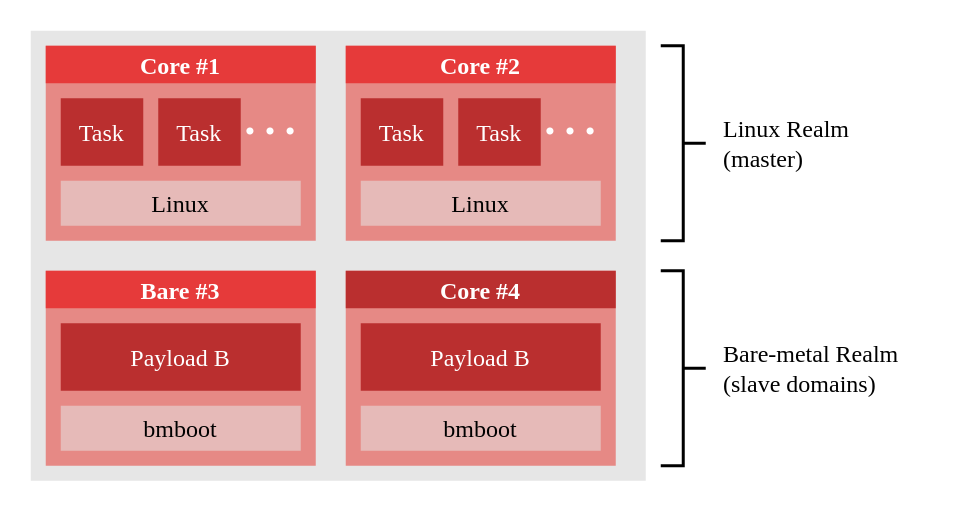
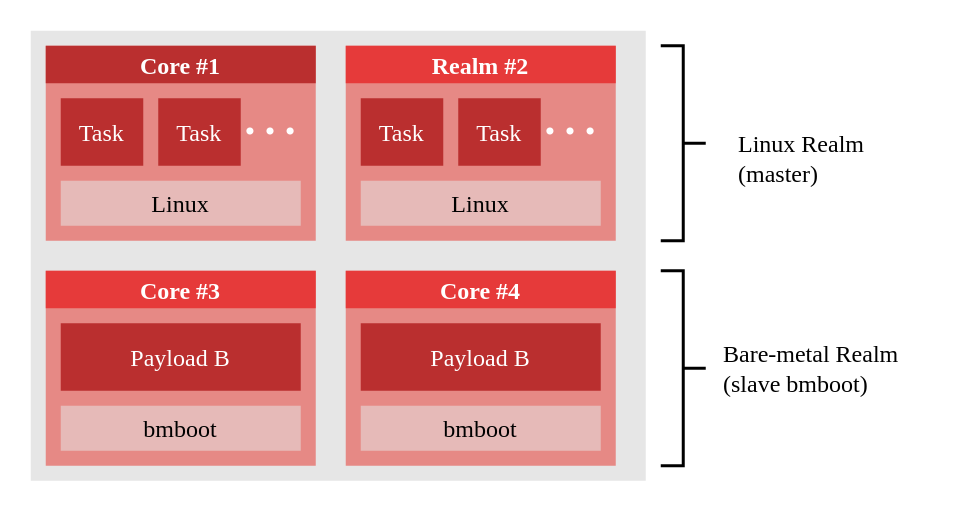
  <mxCell id="0" />
  <mxCell id="1" parent="0" />
  <mxCell id="2" value="" style="rounded=0;whiteSpace=wrap;html=1;strokeColor=none;fillColor=#E6E6E6;verticalAlign=top;fontStyle=0;fontFamily=Helvetica Now Display;fontSize=16;" parent="1" vertex="1"><mxGeometry x="20" y="20" width="410" height="300" as="geometry" /></mxCell>
  <mxCell id="3" value="" style="rounded=0;whiteSpace=wrap;html=1;fontFamily=Helvetica Now Display;fontSize=16;strokeColor=none;fillColor=#E68985;" parent="1" vertex="1"><mxGeometry x="30" y="30" width="180" height="130" as="geometry" /></mxCell>
- <mxCell id="4" value="Core #1" style="rounded=0;whiteSpace=wrap;html=1;fontFamily=Helvetica Now Display;fontSize=16;strokeColor=none;fillColor=#E63A3A;fontStyle=1;fontColor=#FFFFFF;" parent="1" vertex="1"><mxGeometry x="30" y="30" width="180" height="25" as="geometry" /></mxCell>
+ <mxCell id="4" value="Core #1" style="rounded=0;whiteSpace=wrap;html=1;fontFamily=Helvetica Now Display;fontSize=16;strokeColor=none;fillColor=#ba2f2f;fontStyle=1;fontColor=#FFFFFF;" parent="1" vertex="1"><mxGeometry x="30" y="30" width="180" height="25" as="geometry" /></mxCell>
  <mxCell id="5" value="Task" style="rounded=0;whiteSpace=wrap;html=1;fontFamily=Helvetica Now Display;fontSize=16;strokeColor=none;fontColor=#FFFFFF;fontStyle=0;fillColor=#BA2F2F;" parent="1" vertex="1"><mxGeometry x="40" y="65" width="55" height="45" as="geometry" /></mxCell>
  <mxCell id="6" value="Task" style="rounded=0;whiteSpace=wrap;html=1;fontFamily=Helvetica Now Display;fontSize=16;strokeColor=none;fontColor=#FFFFFF;fillColor=#BA2F2F;" parent="1" vertex="1"><mxGeometry x="105" y="65" width="55" height="45" as="geometry" /></mxCell>
  <mxCell id="7" value="…" style="text;html=1;strokeColor=none;fillColor=none;align=center;verticalAlign=bottom;whiteSpace=wrap;rounded=0;fontFamily=Helvetica Now Display;fontSize=40;fontColor=#FFFFFF;" parent="1" vertex="1"><mxGeometry x="160" y="72" width="40" height="30" as="geometry" /></mxCell>
  <mxCell id="8" value="Linux" style="rounded=0;whiteSpace=wrap;html=1;fontFamily=Helvetica Now Display;fontSize=16;strokeColor=none;fillColor=#E6BAB8;" parent="1" vertex="1"><mxGeometry x="40" y="120" width="160" height="30" as="geometry" /></mxCell>
  <mxCell id="9" value="" style="rounded=0;whiteSpace=wrap;html=1;fontFamily=Helvetica Now Display;fontSize=16;strokeColor=none;fillColor=#E68985;" parent="1" vertex="1"><mxGeometry x="230" y="30" width="180" height="130" as="geometry" /></mxCell>
- <mxCell id="10" value="Core #2" style="rounded=0;whiteSpace=wrap;html=1;fontFamily=Helvetica Now Display;fontSize=16;strokeColor=none;fillColor=#E63A3A;fontStyle=1;fontColor=#FFFFFF;" parent="1" vertex="1"><mxGeometry x="230" y="30" width="180" height="25" as="geometry" /></mxCell>
+ <mxCell id="10" value="Realm #2" style="rounded=0;whiteSpace=wrap;html=1;fontFamily=Helvetica Now Display;fontSize=16;strokeColor=none;fillColor=#E63A3A;fontStyle=1;fontColor=#FFFFFF;" parent="1" vertex="1"><mxGeometry x="230" y="30" width="180" height="25" as="geometry" /></mxCell>
  <mxCell id="11" value="Task" style="rounded=0;whiteSpace=wrap;html=1;fontFamily=Helvetica Now Display;fontSize=16;strokeColor=none;fontColor=#FFFFFF;fillColor=#BA2F2F;" parent="1" vertex="1"><mxGeometry x="240" y="65" width="55" height="45" as="geometry" /></mxCell>
  <mxCell id="12" value="Task" style="rounded=0;whiteSpace=wrap;html=1;fontFamily=Helvetica Now Display;fontSize=16;strokeColor=none;fontColor=#FFFFFF;fillColor=#BA2F2F;" parent="1" vertex="1"><mxGeometry x="305" y="65" width="55" height="45" as="geometry" /></mxCell>
  <mxCell id="13" value="…" style="text;html=1;strokeColor=none;fillColor=none;align=center;verticalAlign=bottom;whiteSpace=wrap;rounded=0;fontFamily=Helvetica Now Display;fontSize=40;fontColor=#FFFFFF;" parent="1" vertex="1"><mxGeometry x="360" y="72" width="40" height="30" as="geometry" /></mxCell>
  <mxCell id="14" value="Linux" style="rounded=0;whiteSpace=wrap;html=1;fontFamily=Helvetica Now Display;fontSize=16;strokeColor=none;fillColor=#E6BAB8;" parent="1" vertex="1"><mxGeometry x="240" y="120" width="160" height="30" as="geometry" /></mxCell>
  <mxCell id="15" value="" style="rounded=0;whiteSpace=wrap;html=1;fontFamily=Helvetica Now Display;fontSize=16;strokeColor=none;fillColor=#E68985;" parent="1" vertex="1"><mxGeometry x="30" y="180" width="180" height="130" as="geometry" /></mxCell>
- <mxCell id="16" value="Bare #3" style="rounded=0;whiteSpace=wrap;html=1;fontFamily=Helvetica Now Display;fontSize=16;strokeColor=none;fontStyle=1;fontColor=#FFFFFF;fillColor=#E63A3A;" parent="1" vertex="1"><mxGeometry x="30" y="180" width="180" height="25" as="geometry" /></mxCell>
+ <mxCell id="16" value="Core #3" style="rounded=0;whiteSpace=wrap;html=1;fontFamily=Helvetica Now Display;fontSize=16;strokeColor=none;fontStyle=1;fontColor=#FFFFFF;fillColor=#E63A3A;" parent="1" vertex="1"><mxGeometry x="30" y="180" width="180" height="25" as="geometry" /></mxCell>
  <mxCell id="17" value="bmboot" style="rounded=0;whiteSpace=wrap;html=1;fontFamily=Helvetica Now Display;fontSize=16;strokeColor=none;fillColor=#E6BAB8;" parent="1" vertex="1"><mxGeometry x="40" y="270" width="160" height="30" as="geometry" /></mxCell>
  <mxCell id="18" value="" style="rounded=0;whiteSpace=wrap;html=1;fontFamily=Helvetica Now Display;fontSize=16;strokeColor=none;fillColor=#E68985;" parent="1" vertex="1"><mxGeometry x="230" y="180" width="180" height="130" as="geometry" /></mxCell>
- <mxCell id="19" value="Core #4" style="rounded=0;whiteSpace=wrap;html=1;fontFamily=Helvetica Now Display;fontSize=16;strokeColor=none;fontStyle=1;fontColor=#FFFFFF;fillColor=#ba2f2f;" parent="1" vertex="1"><mxGeometry x="230" y="180" width="180" height="25" as="geometry" /></mxCell>
+ <mxCell id="19" value="Core #4" style="rounded=0;whiteSpace=wrap;html=1;fontFamily=Helvetica Now Display;fontSize=16;strokeColor=none;fontStyle=1;fontColor=#FFFFFF;fillColor=#E63A3A;" parent="1" vertex="1"><mxGeometry x="230" y="180" width="180" height="25" as="geometry" /></mxCell>
  <mxCell id="20" value="Payload B" style="rounded=0;whiteSpace=wrap;html=1;fontFamily=Helvetica Now Display;fontSize=16;strokeColor=none;fontColor=#FFFFFF;fontStyle=0;fillColor=#BA2F2F;" parent="1" vertex="1"><mxGeometry x="40" y="215" width="160" height="45" as="geometry" /></mxCell>
  <mxCell id="21" value="bmboot" style="rounded=0;whiteSpace=wrap;html=1;fontFamily=Helvetica Now Display;fontSize=16;strokeColor=none;fillColor=#E6BAB8;" parent="1" vertex="1"><mxGeometry x="240" y="270" width="160" height="30" as="geometry" /></mxCell>
  <mxCell id="22" value="Payload B" style="rounded=0;whiteSpace=wrap;html=1;fontFamily=Helvetica Now Display;fontSize=16;strokeColor=none;fontColor=#FFFFFF;fillColor=#BA2F2F;" parent="1" vertex="1"><mxGeometry x="240" y="215" width="160" height="45" as="geometry" /></mxCell>
  <mxCell id="23" value="" style="strokeWidth=2;html=1;shape=mxgraph.flowchart.annotation_2;align=left;labelPosition=right;pointerEvents=1;fontSize=16;fontColor=#808080;rotation=-180;" vertex="1" parent="1"><mxGeometry x="440" y="30" width="30" height="130" as="geometry" /></mxCell>
- <mxCell id="24" value="Linux Realm&lt;br&gt;(master)" style="rounded=0;whiteSpace=wrap;html=1;fontFamily=Helvetica Now Display;fontSize=16;strokeColor=none;align=left;fillColor=none;" vertex="1" parent="1"><mxGeometry x="480" y="30" width="140" height="130" as="geometry" /></mxCell>
+ <mxCell id="24" value="Linux Realm&lt;br&gt;(master)" style="rounded=0;whiteSpace=wrap;html=1;fontFamily=Helvetica Now Display;fontSize=16;strokeColor=none;align=left;fillColor=none;" vertex="1" parent="1"><mxGeometry x="490" y="40" width="140" height="130" as="geometry" /></mxCell>
  <mxCell id="25" value="" style="strokeWidth=2;html=1;shape=mxgraph.flowchart.annotation_2;align=left;labelPosition=right;pointerEvents=1;fontSize=16;fontColor=#808080;rotation=-180;" vertex="1" parent="1"><mxGeometry x="440" y="180" width="30" height="130" as="geometry" /></mxCell>
- <mxCell id="26" value="Bare-metal Realm&lt;br&gt;(slave domains)" style="rounded=0;whiteSpace=wrap;html=1;fontFamily=Helvetica Now Display;fontSize=16;strokeColor=none;align=left;fillColor=none;" vertex="1" parent="1"><mxGeometry x="480" y="180" width="140" height="130" as="geometry" /></mxCell>
+ <mxCell id="26" value="Bare-metal Realm&lt;br&gt;(slave bmboot)" style="rounded=0;whiteSpace=wrap;html=1;fontFamily=Helvetica Now Display;fontSize=16;strokeColor=none;align=left;fillColor=none;" vertex="1" parent="1"><mxGeometry x="480" y="180" width="140" height="130" as="geometry" /></mxCell>
